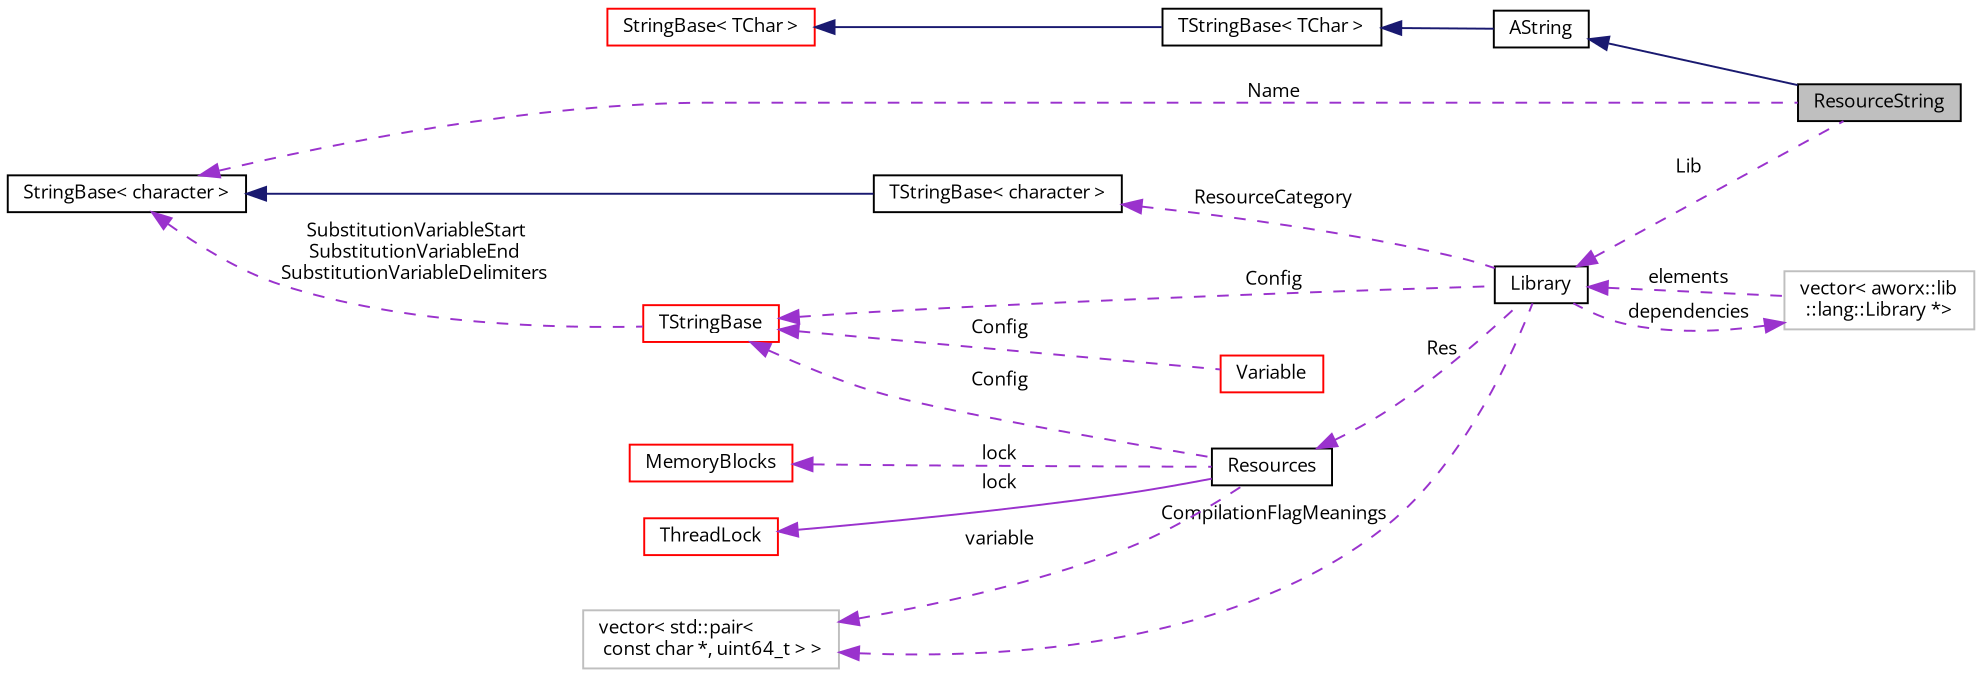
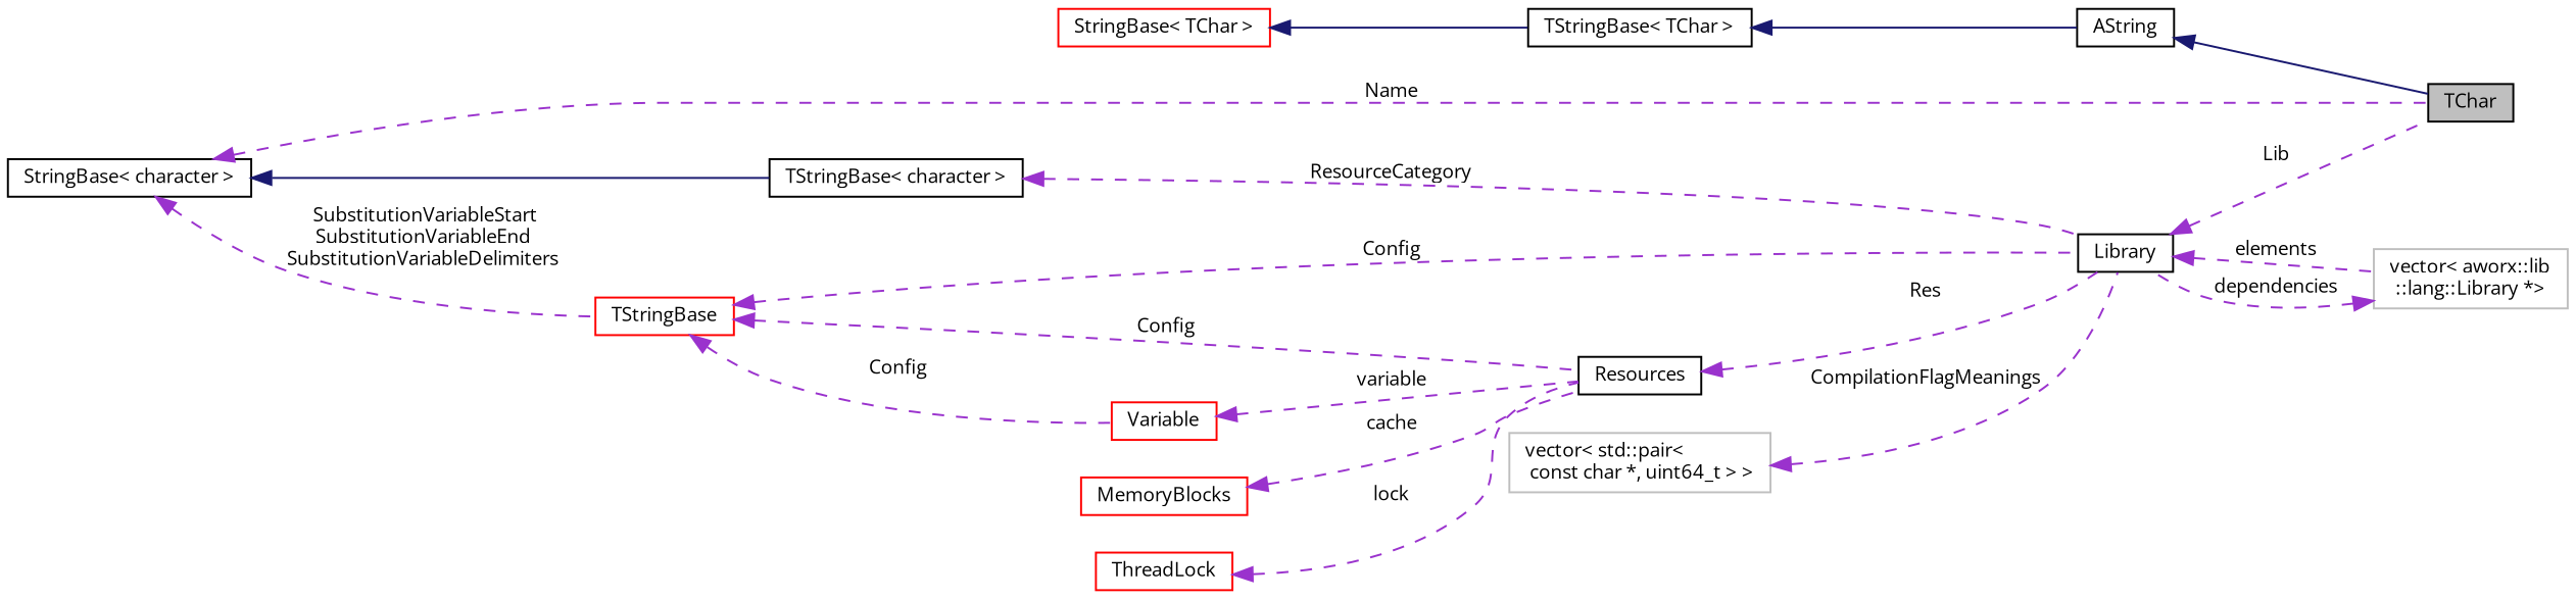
  digraph {
    fontname="Open Sans"
    rankdir=LR
    node [color=black fillcolor=white fontname="Open Sans" fontsize=10 shape=record style=filled]
    edge [color=darkorchid3 dir=back fontname="Open Sans" fontsize=10 labelfontname=Helvetica labelfontsize=10 style=dashed]
-   n1 [fillcolor=grey75 fontcolor=black height=0.2 label=ResourceString width=0.4]
+   n1 [fillcolor=grey75 fontcolor=black height=0.2 label=TChar width=0.4]
    n2 [height=0.2 label=AString width=0.4]
    n3 [height=0.2 label="TStringBase\< TChar \>" width=0.4]
    n4 [color=red height=0.2 label="StringBase\< TChar \>" width=0.4]
    n5 [height=0.2 label="StringBase\< character \>" width=0.4]
    n6 [height=0.2 label="TStringBase\< character \>" width=0.4]
    n7 [color=red height=0.2 label=TStringBase width=0.4]
    n8 [height=0.2 label=Library width=0.4]
    n9 [height=0.2 label=Resources width=0.4]
    n10 [color=red height=0.2 label=Variable width=0.4]
    n11 [color=grey75 height=0.2 label="vector\< aworx::lib\l::lang::Library *\>" width=0.4]
    n12 [color=red height=0.2 label=MemoryBlocks width=0.4]
    n13 [color=red height=0.2 label=ThreadLock width=0.4]
    n14 [color=grey75 height=0.2 label="vector\< std::pair\<\l const char *, uint64_t \> \>" width=0.4]
    n2 -> n1 [color=midnightblue style=solid]
    n3 -> n2 [color=midnightblue style=solid]
    n4 -> n3 [color=midnightblue style=solid]
    n5 -> n1 [label=" Name"]
    n5 -> n6 [color=midnightblue style=solid]
    n5 -> n7 [label=" SubstitutionVariableStart\nSubstitutionVariableEnd\nSubstitutionVariableDelimiters"]
    n6 -> n8 [label=" ResourceCategory"]
    n7 -> n8 [label=" Config"]
    n7 -> n9 [label=" Config"]
    n7 -> n10 [label=" Config"]
    n8 -> n1 [label=" Lib"]
    n8 -> n11 [label=" elements"]
    n9 -> n8 [label=" Res"]
-   n14 -> n9 [label=" variable"]
+   n10 -> n9 [label=" variable"]
    n11 -> n8 [label=" dependencies"]
-   n12 -> n9 [label=" lock"]
-   n13 -> n9 [label=" lock" style=solid]
+   n12 -> n9 [label=" cache"]
+   n13 -> n9 [label=" lock"]
    n14 -> n8 [label=" CompilationFlagMeanings"]
  }
